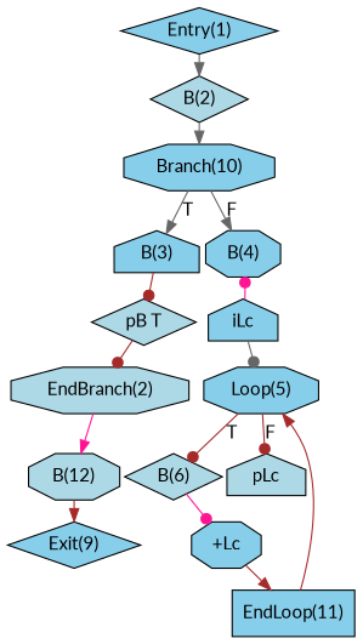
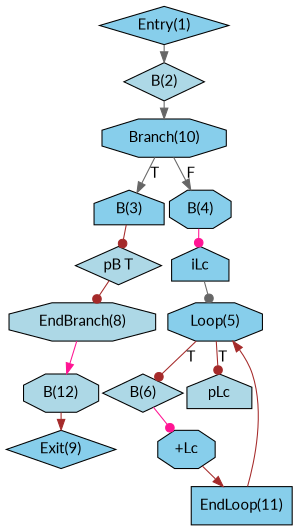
  digraph {
    fontname=Lato
    nodesep=.05
    ranksep=.05
    node [fillcolor=skyblue fontname=Lato shape=octagon style=filled]
    edge [arrowhead=normal color=brown fontname=Lato]
    n1 [label="Entry(1)" shape=diamond]
    n2 [fillcolor=lightblue label="B(2)" shape=diamond]
    n3 [label="Branch(10)"]
    n4 [label="B(3)" shape=house]
    n5 [label="B(4)"]
    n6 [fillcolor=lightblue label="pB T" shape=diamond]
    n7 [label=iLc shape=house]
-   n8 [fillcolor=lightblue label="EndBranch(2)"]
+   n8 [fillcolor=lightblue label="EndBranch(8)"]
    n9 [fillcolor=lightblue label="B(12)"]
    n10 [label="Exit(9)" shape=diamond]
    n11 [label="Loop(5)"]
    n12 [fillcolor=lightblue label="B(6)" shape=diamond]
    n13 [fillcolor=lightblue label=pLc shape=house]
    n14 [label="+Lc"]
    n15 [label="EndLoop(11)" shape=box]
    n1 -> n2 [color=gray40]
    n2 -> n3 [color=gray40]
    n3 -> n4 [color=gray40 label=T]
    n3 -> n5 [color=gray40 label=F]
    n4 -> n6 [arrowhead=dot]
-   n7 -> n5 [arrowhead=dot color=deeppink]
+   n5 -> n7 [arrowhead=dot color=deeppink]
    n6 -> n8 [arrowhead=dot]
    n7 -> n11 [arrowhead=dot color=gray40]
    n8 -> n9 [color=deeppink]
    n9 -> n10
    n11 -> n12 [arrowhead=dot label=T]
-   n11 -> n13 [arrowhead=dot label=F]
+   n11 -> n13 [arrowhead=dot label=T]
    n12 -> n14 [arrowhead=dot color=deeppink]
    n14 -> n15
    n15 -> n11
  }
